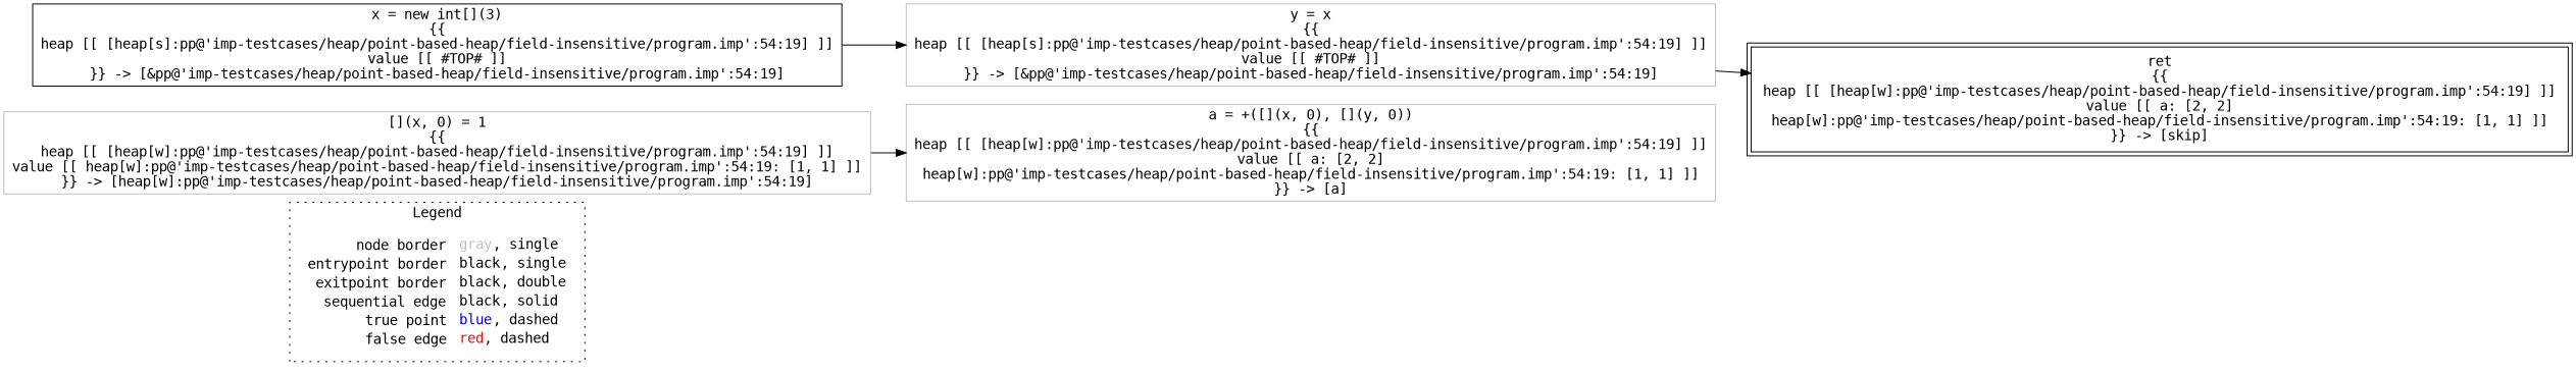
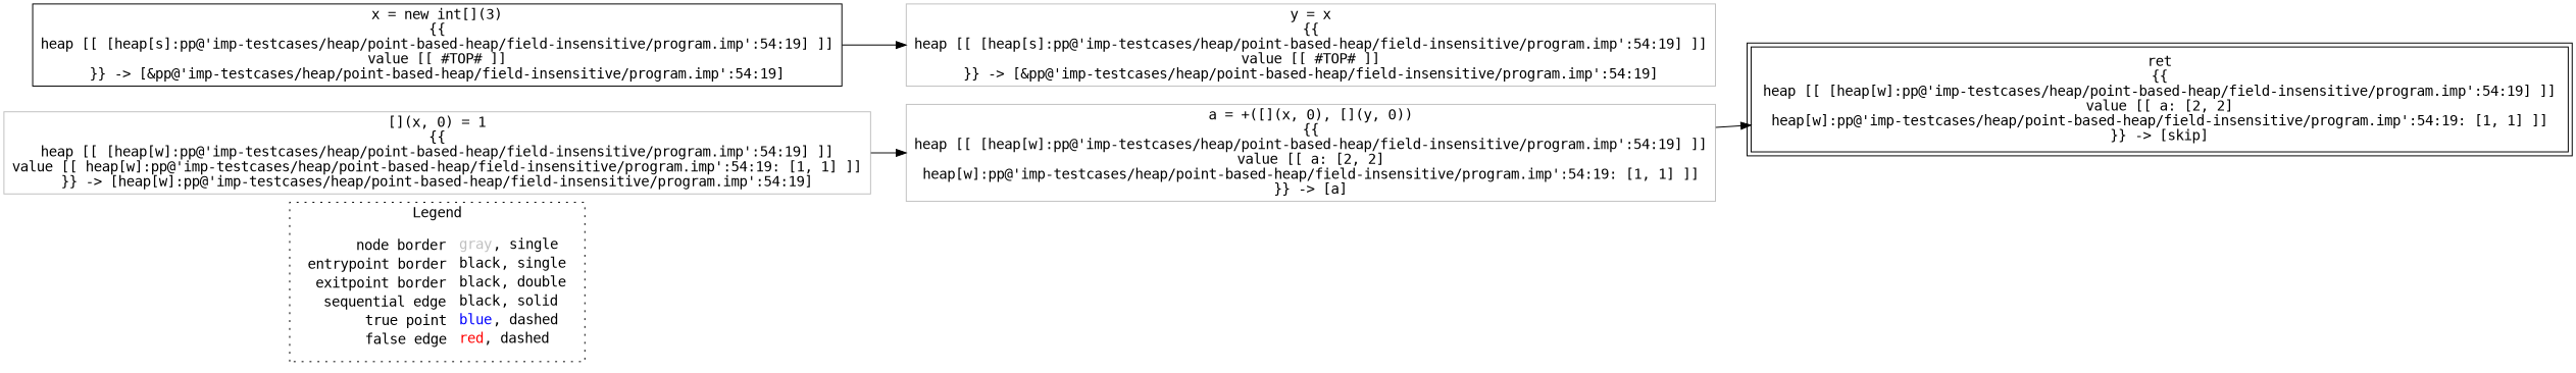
  digraph {
    fontname="DejaVu Sans Mono"
    rankdir=LR
    node [fontname="DejaVu Sans Mono" shape=rect color=gray]
    edge [color=black fontname="DejaVu Sans Mono"]
    n1 [label=<<table border="0" cellpadding="2" cellspacing="0" cellborder="0"><tr><td align="right">node border&nbsp;</td><td align="left"><font color="gray">gray</font>, single</td></tr><tr><td align="right">entrypoint border&nbsp;</td><td align="left"><font color="black">black</font>, single</td></tr><tr><td align="right">exitpoint border&nbsp;</td><td align="left"><font color="black">black</font>, double</td></tr><tr><td align="right">sequential edge&nbsp;</td><td align="left"><font color="black">black</font>, solid</td></tr><tr><td align="right">true point&nbsp;</td><td align="left"><font color="blue">blue</font>, dashed</td></tr><tr><td align="right">false edge&nbsp;</td><td align="left"><font color="red">red</font>, dashed</td></tr></table>> shape=plaintext color=""]
    n2 [color=black label=<x = new int[](3)<BR/>{{<BR/>heap [[ [heap[s]:pp@'imp-testcases/heap/point-based-heap/field-insensitive/program.imp':54:19] ]]<BR/>value [[ #TOP# ]]<BR/>}} -&gt; [&amp;pp@'imp-testcases/heap/point-based-heap/field-insensitive/program.imp':54:19]>]
    n3 [label=<y = x<BR/>{{<BR/>heap [[ [heap[s]:pp@'imp-testcases/heap/point-based-heap/field-insensitive/program.imp':54:19] ]]<BR/>value [[ #TOP# ]]<BR/>}} -&gt; [&amp;pp@'imp-testcases/heap/point-based-heap/field-insensitive/program.imp':54:19]>]
    n4 [label=<[](x, 0) = 1<BR/>{{<BR/>heap [[ [heap[w]:pp@'imp-testcases/heap/point-based-heap/field-insensitive/program.imp':54:19] ]]<BR/>value [[ heap[w]:pp@'imp-testcases/heap/point-based-heap/field-insensitive/program.imp':54:19: [1, 1] ]]<BR/>}} -&gt; [heap[w]:pp@'imp-testcases/heap/point-based-heap/field-insensitive/program.imp':54:19]>]
    n5 [label=<a = +([](x, 0), [](y, 0))<BR/>{{<BR/>heap [[ [heap[w]:pp@'imp-testcases/heap/point-based-heap/field-insensitive/program.imp':54:19] ]]<BR/>value [[ a: [2, 2]<BR/>heap[w]:pp@'imp-testcases/heap/point-based-heap/field-insensitive/program.imp':54:19: [1, 1] ]]<BR/>}} -&gt; [a]>]
    n6 [color=black label=<ret<BR/>{{<BR/>heap [[ [heap[w]:pp@'imp-testcases/heap/point-based-heap/field-insensitive/program.imp':54:19] ]]<BR/>value [[ a: [2, 2]<BR/>heap[w]:pp@'imp-testcases/heap/point-based-heap/field-insensitive/program.imp':54:19: [1, 1] ]]<BR/>}} -&gt; [skip]> peripheries=2]
    subgraph cluster_1 {
      label=Legend
      style=dotted
      n1
    }
    n2 -> n3
    n4 -> n5
-   n3 -> n6
+   n5 -> n6
  }
